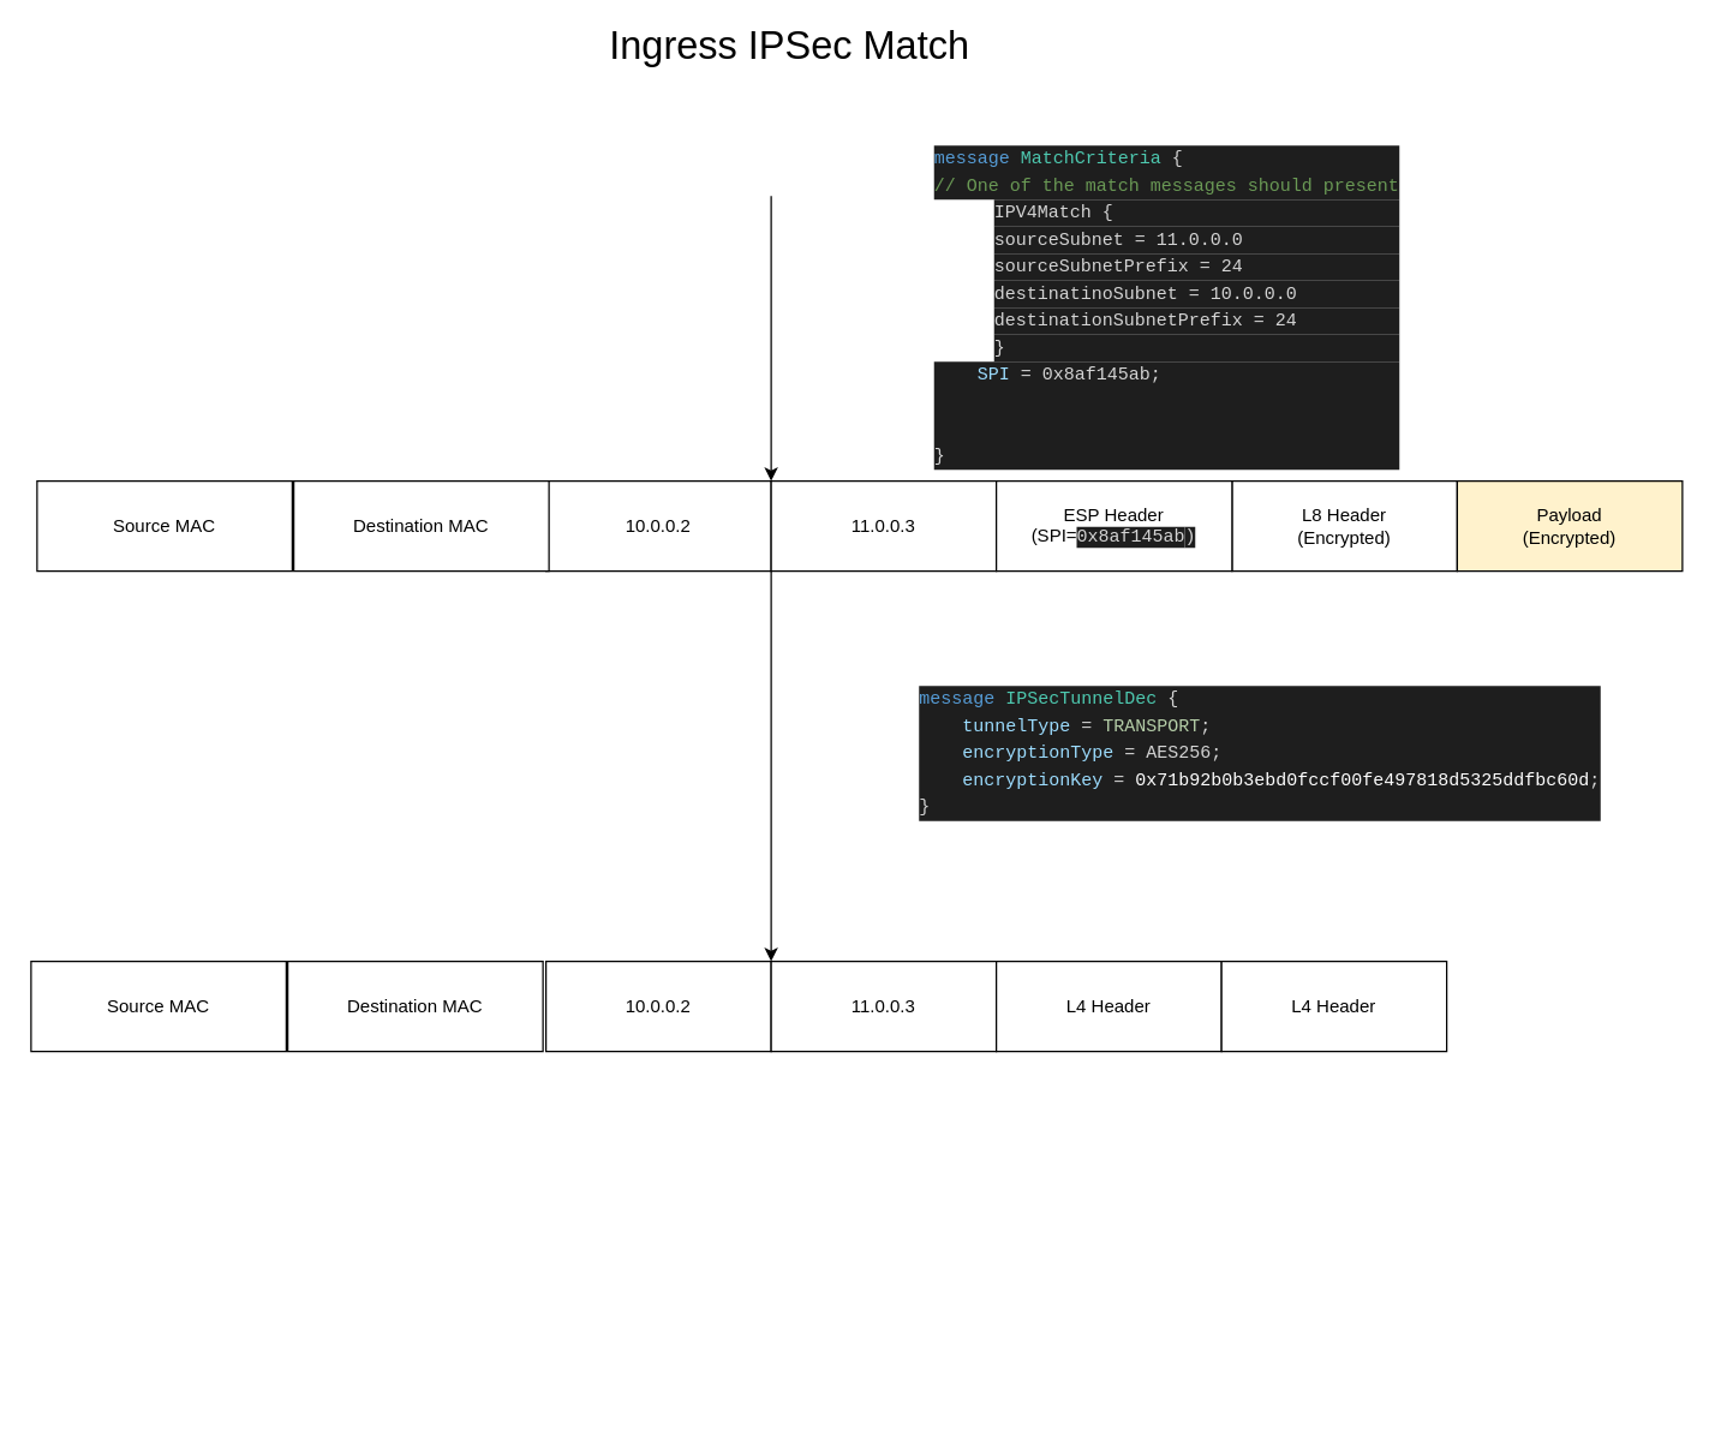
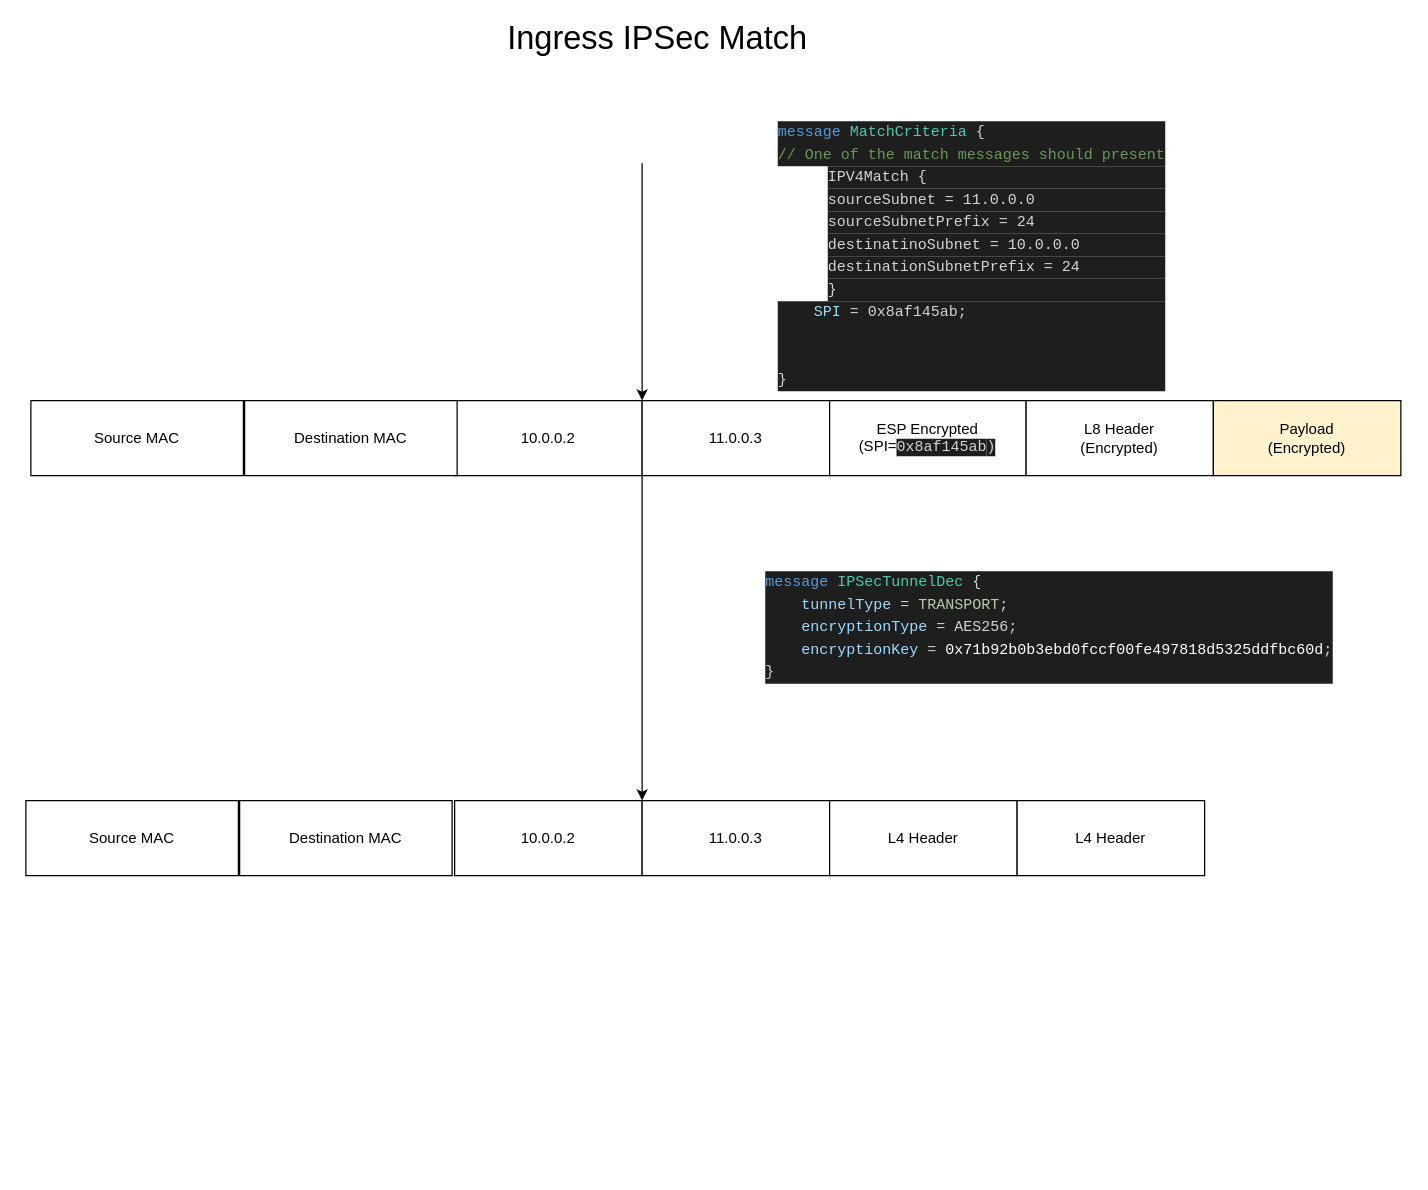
  <mxCell id="0" />
  <mxCell id="1" parent="0" />
  <mxCell id="2" value="&lt;font style=&quot;font-size: 26px&quot;&gt;Ingress IPSec Match&lt;br&gt;&lt;/font&gt;" style="text;html=1;align=center;verticalAlign=middle;resizable=0;points=[];autosize=1;strokeColor=none;fillColor=none;" parent="1" vertex="1"><mxGeometry x="395" y="20" width="260" height="20" as="geometry" /></mxCell>
  <mxCell id="3" value="" style="endArrow=classic;html=1;fontSize=26;entryX=1;entryY=0;entryDx=0;entryDy=0;" parent="1" edge="1"><mxGeometry width="50" height="50" relative="1" as="geometry"><mxPoint x="513" y="130" as="sourcePoint" /><mxPoint x="513" y="320" as="targetPoint" /></mxGeometry></mxCell>
  <mxCell id="4" value="&lt;div style=&quot;color: rgb(212 , 212 , 212) ; background-color: rgb(30 , 30 , 30) ; font-family: &amp;#34;menlo&amp;#34; , &amp;#34;menlo&amp;#34; , &amp;#34;monaco&amp;#34; , &amp;#34;courier new&amp;#34; , monospace ; font-weight: normal ; font-size: 12px ; line-height: 18px&quot;&gt;&lt;div&gt;&lt;span style=&quot;color: #569cd6&quot;&gt;message&lt;/span&gt;&lt;span style=&quot;color: #d4d4d4&quot;&gt; &lt;/span&gt;&lt;span style=&quot;color: #4ec9b0&quot;&gt;MatchCriteria&lt;/span&gt;&lt;span style=&quot;color: #d4d4d4&quot;&gt; {  &lt;/span&gt;&lt;/div&gt;&lt;div&gt;&lt;span style=&quot;color: #d4d4d4&quot;&gt;    &lt;/span&gt;&lt;span style=&quot;color: #6a9955&quot;&gt;// One of the match messages should present&lt;/span&gt;&lt;/div&gt;&lt;/div&gt;&lt;blockquote style=&quot;margin: 0 0 0 40px ; border: none ; padding: 0px&quot;&gt;&lt;div style=&quot;color: rgb(212 , 212 , 212) ; background-color: rgb(30 , 30 , 30) ; font-family: &amp;#34;menlo&amp;#34; , &amp;#34;menlo&amp;#34; , &amp;#34;monaco&amp;#34; , &amp;#34;courier new&amp;#34; , monospace ; font-weight: normal ; font-size: 12px ; line-height: 18px&quot;&gt;&lt;div&gt;&lt;span style=&quot;color: #d4d4d4&quot;&gt;IPV4Match {&lt;/span&gt;&lt;/div&gt;&lt;/div&gt;&lt;div style=&quot;color: rgb(212 , 212 , 212) ; background-color: rgb(30 , 30 , 30) ; font-family: &amp;#34;menlo&amp;#34; , &amp;#34;menlo&amp;#34; , &amp;#34;monaco&amp;#34; , &amp;#34;courier new&amp;#34; , monospace ; font-weight: normal ; font-size: 12px ; line-height: 18px&quot;&gt;&lt;div&gt;&lt;span style=&quot;color: #d4d4d4&quot;&gt;sourceSubnet = 11.0.0.0&lt;/span&gt;&lt;/div&gt;&lt;/div&gt;&lt;div style=&quot;color: rgb(212 , 212 , 212) ; background-color: rgb(30 , 30 , 30) ; font-family: &amp;#34;menlo&amp;#34; , &amp;#34;menlo&amp;#34; , &amp;#34;monaco&amp;#34; , &amp;#34;courier new&amp;#34; , monospace ; font-weight: normal ; font-size: 12px ; line-height: 18px&quot;&gt;&lt;div&gt;&lt;span style=&quot;color: #d4d4d4&quot;&gt;sourceSubnetPrefix = 24&lt;/span&gt;&lt;/div&gt;&lt;/div&gt;&lt;div style=&quot;color: rgb(212 , 212 , 212) ; background-color: rgb(30 , 30 , 30) ; font-family: &amp;#34;menlo&amp;#34; , &amp;#34;menlo&amp;#34; , &amp;#34;monaco&amp;#34; , &amp;#34;courier new&amp;#34; , monospace ; font-weight: normal ; font-size: 12px ; line-height: 18px&quot;&gt;&lt;div&gt;&lt;span style=&quot;color: #d4d4d4&quot;&gt;destinatinoSubnet = 10.0.0.0&lt;/span&gt;&lt;/div&gt;&lt;/div&gt;&lt;div style=&quot;color: rgb(212 , 212 , 212) ; background-color: rgb(30 , 30 , 30) ; font-family: &amp;#34;menlo&amp;#34; , &amp;#34;menlo&amp;#34; , &amp;#34;monaco&amp;#34; , &amp;#34;courier new&amp;#34; , monospace ; font-weight: normal ; font-size: 12px ; line-height: 18px&quot;&gt;&lt;div&gt;&lt;span style=&quot;color: #d4d4d4&quot;&gt;destinationSubnetPrefix = 24 &lt;/span&gt;&lt;/div&gt;&lt;/div&gt;&lt;div style=&quot;color: rgb(212 , 212 , 212) ; background-color: rgb(30 , 30 , 30) ; font-family: &amp;#34;menlo&amp;#34; , &amp;#34;menlo&amp;#34; , &amp;#34;monaco&amp;#34; , &amp;#34;courier new&amp;#34; , monospace ; font-weight: normal ; font-size: 12px ; line-height: 18px&quot;&gt;&lt;div&gt;&lt;span style=&quot;color: #d4d4d4&quot;&gt;}&lt;/span&gt;&lt;/div&gt;&lt;/div&gt;&lt;/blockquote&gt;&lt;div style=&quot;color: rgb(212 , 212 , 212) ; background-color: rgb(30 , 30 , 30) ; font-family: &amp;#34;menlo&amp;#34; , &amp;#34;menlo&amp;#34; , &amp;#34;monaco&amp;#34; , &amp;#34;courier new&amp;#34; , monospace ; font-weight: normal ; font-size: 12px ; line-height: 18px&quot;&gt;&lt;div&gt;&lt;div&gt;&lt;span style=&quot;color: rgb(156 , 220 , 254)&quot;&gt;&amp;nbsp; &amp;nbsp; SPI&lt;/span&gt;&amp;nbsp;=&amp;nbsp;0x8af145ab;&lt;/div&gt;&lt;/div&gt;&lt;div&gt;&lt;br&gt;&lt;/div&gt;&lt;div&gt;&lt;br&gt;&lt;/div&gt;&lt;div&gt;&lt;span style=&quot;color: #d4d4d4&quot;&gt;}&lt;/span&gt;&lt;/div&gt;&lt;/div&gt;" style="text;whiteSpace=wrap;html=1;fontSize=26;" parent="1" vertex="1"><mxGeometry x="620" y="90" width="370" height="200" as="geometry" /></mxCell>
  <mxCell id="5" value="&lt;div style=&quot;background-color: rgb(30 , 30 , 30) ; line-height: 18px ; font-weight: normal ; font-size: 12px ; font-family: &amp;#34;menlo&amp;#34; , &amp;#34;menlo&amp;#34; , &amp;#34;monaco&amp;#34; , &amp;#34;courier new&amp;#34; , monospace&quot;&gt;&lt;div style=&quot;color: rgb(212 , 212 , 212)&quot;&gt;&lt;span style=&quot;color: #569cd6&quot;&gt;message&lt;/span&gt;&lt;span style=&quot;color: #d4d4d4&quot;&gt; &lt;/span&gt;&lt;span style=&quot;color: #4ec9b0&quot;&gt;IPSecTunnelDec&lt;/span&gt;&lt;span style=&quot;color: #d4d4d4&quot;&gt; {&lt;/span&gt;&lt;/div&gt;&lt;div&gt;&lt;span style=&quot;color: rgb(212 , 212 , 212)&quot;&gt;&lt;/span&gt;&lt;span style=&quot;color: rgb(86 , 156 , 214)&quot;&gt;&lt;span&gt;&lt;/span&gt;&lt;/span&gt;&lt;span style=&quot;color: rgb(156 , 220 , 254)&quot;&gt;&amp;nbsp; &amp;nbsp; tunnelType&lt;/span&gt;&lt;span style=&quot;color: rgb(212 , 212 , 212)&quot;&gt; =&lt;/span&gt;&lt;font color=&quot;#b5cea8&quot;&gt;&amp;nbsp;TRANSPORT&lt;/font&gt;&lt;span style=&quot;color: rgb(212 , 212 , 212)&quot;&gt;;&lt;/span&gt;&lt;/div&gt;&lt;div&gt;&lt;span style=&quot;color: rgb(156 , 220 , 254)&quot;&gt;&amp;nbsp; &amp;nbsp; encryptionType&lt;/span&gt;&lt;span style=&quot;color: rgb(212 , 212 , 212)&quot;&gt; = AES256&lt;/span&gt;&lt;span style=&quot;color: rgb(212 , 212 , 212)&quot;&gt;;&lt;/span&gt;&lt;br&gt;&lt;span style=&quot;color: rgb(212 , 212 , 212)&quot;&gt;&lt;/span&gt;&lt;/div&gt;&lt;div&gt;&lt;span style=&quot;color: rgb(156 , 220 , 254)&quot;&gt;&lt;span&gt;&lt;/span&gt;&amp;nbsp; &amp;nbsp; encryptionKey&lt;/span&gt;&lt;span style=&quot;color: rgb(212 , 212 , 212)&quot;&gt; =&amp;nbsp;&lt;/span&gt;&lt;font color=&quot;#ffffff&quot;&gt;0x71b92b0b3ebd0fccf00fe497818d5325ddfbc60d&lt;/font&gt;&lt;span style=&quot;color: rgb(212 , 212 , 212)&quot;&gt;;&lt;/span&gt;&lt;/div&gt;&lt;div style=&quot;color: rgb(212 , 212 , 212)&quot;&gt;}&lt;br&gt;&lt;/div&gt;&lt;/div&gt;" style="text;whiteSpace=wrap;html=1;fontSize=15;" parent="1" vertex="1"><mxGeometry x="610" y="450" width="500" height="480" as="geometry" /></mxCell>
  <mxCell id="6" value="" style="endArrow=classic;html=1;fontSize=26;entryX=1;entryY=0;entryDx=0;entryDy=0;exitX=0;exitY=1;exitDx=0;exitDy=0;" parent="1" edge="1"><mxGeometry width="50" height="50" relative="1" as="geometry"><mxPoint x="513" y="380" as="sourcePoint" /><mxPoint x="513" y="640" as="targetPoint" /></mxGeometry></mxCell>
  <mxCell id="7" value="10.0.0.2" style="rounded=0;whiteSpace=wrap;html=1;" parent="1" vertex="1"><mxGeometry x="363" y="640" width="150" height="60" as="geometry" /></mxCell>
  <mxCell id="8" value="Source MAC" style="rounded=0;whiteSpace=wrap;html=1;" parent="1" vertex="1"><mxGeometry x="20" y="640" width="170" height="60" as="geometry" /></mxCell>
  <mxCell id="9" value="Destination MAC" style="rounded=0;whiteSpace=wrap;html=1;" parent="1" vertex="1"><mxGeometry x="191" y="640" width="170" height="60" as="geometry" /></mxCell>
  <mxCell id="10" value="11.0.0.3" style="rounded=0;whiteSpace=wrap;html=1;" parent="1" vertex="1"><mxGeometry x="513" y="640" width="150" height="60" as="geometry" /></mxCell>
  <mxCell id="11" value="L4 Header" style="rounded=0;whiteSpace=wrap;html=1;" parent="1" vertex="1"><mxGeometry x="663" y="640" width="150" height="60" as="geometry" /></mxCell>
  <mxCell id="12" value="L4 Header" style="rounded=0;whiteSpace=wrap;html=1;" parent="1" vertex="1"><mxGeometry x="813" y="640" width="150" height="60" as="geometry" /></mxCell>
  <mxCell id="13" value="10.0.0.2" style="rounded=0;whiteSpace=wrap;html=1;" parent="1" vertex="1"><mxGeometry x="363" y="320" width="150" height="60" as="geometry" /></mxCell>
  <mxCell id="14" value="Source MAC" style="rounded=0;whiteSpace=wrap;html=1;" parent="1" vertex="1"><mxGeometry x="24" y="320" width="170" height="60" as="geometry" /></mxCell>
  <mxCell id="15" value="Destination MAC" style="rounded=0;whiteSpace=wrap;html=1;" parent="1" vertex="1"><mxGeometry x="195" y="320" width="170" height="60" as="geometry" /></mxCell>
  <mxCell id="16" value="11.0.0.3" style="rounded=0;whiteSpace=wrap;html=1;" parent="1" vertex="1"><mxGeometry x="513" y="320" width="150" height="60" as="geometry" /></mxCell>
  <mxCell id="17" value="L8 Header&lt;br&gt;(Encrypted)" style="rounded=0;whiteSpace=wrap;html=1;" parent="1" vertex="1"><mxGeometry x="820" y="320" width="150" height="60" as="geometry" /></mxCell>
- <mxCell id="18" value="ESP Header&lt;br&gt;(SPI=&lt;span style=&quot;color: rgb(212 , 212 , 212) ; font-family: &amp;#34;menlo&amp;#34; , &amp;#34;menlo&amp;#34; , &amp;#34;monaco&amp;#34; , &amp;#34;courier new&amp;#34; , monospace ; text-align: left ; background-color: rgb(30 , 30 , 30)&quot;&gt;0x&lt;/span&gt;&lt;span style=&quot;color: rgb(212 , 212 , 212) ; font-family: &amp;#34;menlo&amp;#34; , &amp;#34;menlo&amp;#34; , &amp;#34;monaco&amp;#34; , &amp;#34;courier new&amp;#34; , monospace ; text-align: left ; background-color: rgb(30 , 30 , 30)&quot;&gt;8af145ab&lt;/span&gt;&lt;span style=&quot;color: rgb(212 , 212 , 212) ; font-family: &amp;#34;menlo&amp;#34; , &amp;#34;menlo&amp;#34; , &amp;#34;monaco&amp;#34; , &amp;#34;courier new&amp;#34; , monospace ; text-align: left ; background-color: rgb(30 , 30 , 30)&quot;&gt;)&lt;/span&gt;" style="rounded=0;whiteSpace=wrap;html=1;" parent="1" vertex="1"><mxGeometry x="663" y="320" width="157" height="60" as="geometry" /></mxCell>
+ <mxCell id="18" value="ESP Encrypted&lt;br&gt;(SPI=&lt;span style=&quot;color: rgb(212 , 212 , 212) ; font-family: &amp;#34;menlo&amp;#34; , &amp;#34;menlo&amp;#34; , &amp;#34;monaco&amp;#34; , &amp;#34;courier new&amp;#34; , monospace ; text-align: left ; background-color: rgb(30 , 30 , 30)&quot;&gt;0x&lt;/span&gt;&lt;span style=&quot;color: rgb(212 , 212 , 212) ; font-family: &amp;#34;menlo&amp;#34; , &amp;#34;menlo&amp;#34; , &amp;#34;monaco&amp;#34; , &amp;#34;courier new&amp;#34; , monospace ; text-align: left ; background-color: rgb(30 , 30 , 30)&quot;&gt;8af145ab&lt;/span&gt;&lt;span style=&quot;color: rgb(212 , 212 , 212) ; font-family: &amp;#34;menlo&amp;#34; , &amp;#34;menlo&amp;#34; , &amp;#34;monaco&amp;#34; , &amp;#34;courier new&amp;#34; , monospace ; text-align: left ; background-color: rgb(30 , 30 , 30)&quot;&gt;)&lt;/span&gt;" style="rounded=0;whiteSpace=wrap;html=1;" parent="1" vertex="1"><mxGeometry x="663" y="320" width="157" height="60" as="geometry" /></mxCell>
  <mxCell id="19" value="Payload&lt;br&gt;(Encrypted)" style="rounded=0;whiteSpace=wrap;html=1;fillColor=#fff2cc;" parent="1" vertex="1"><mxGeometry x="970" y="320" width="150" height="60" as="geometry" /></mxCell>
